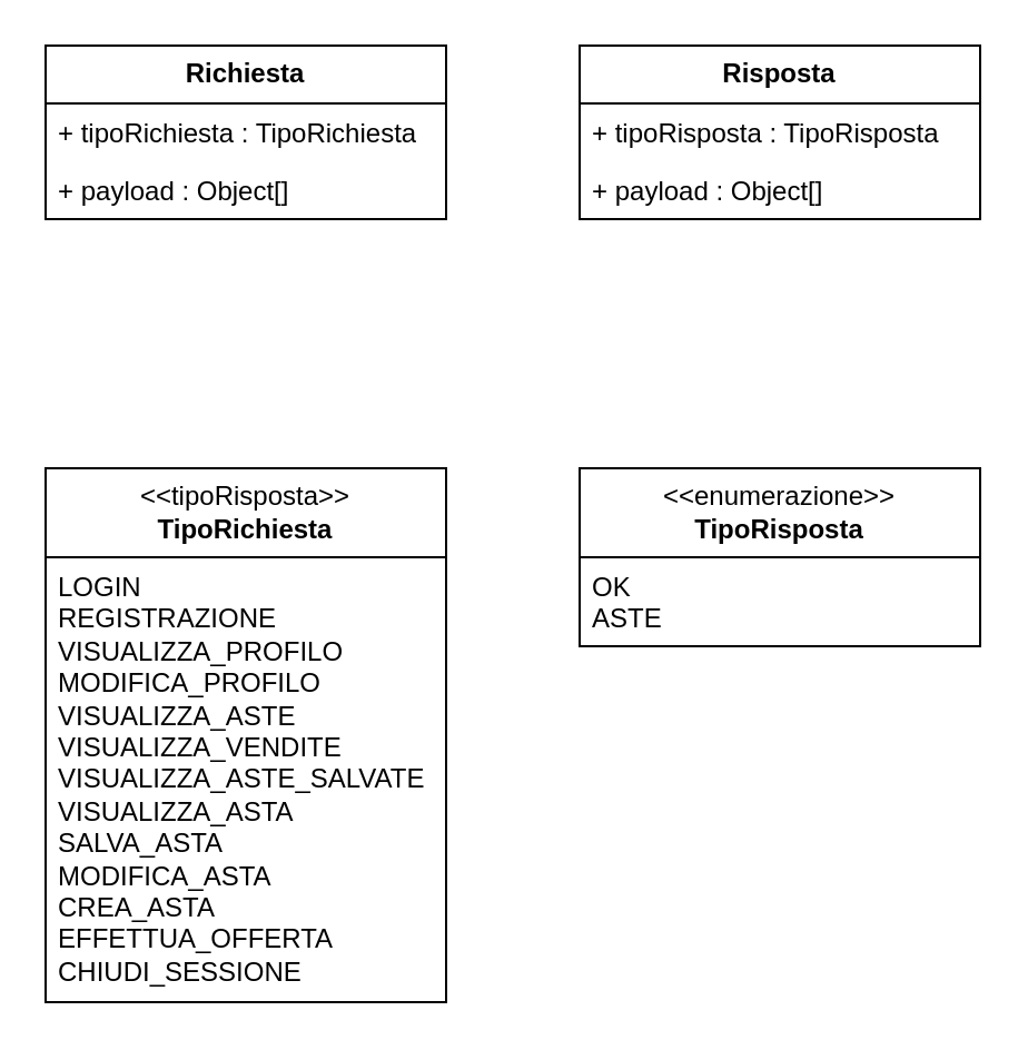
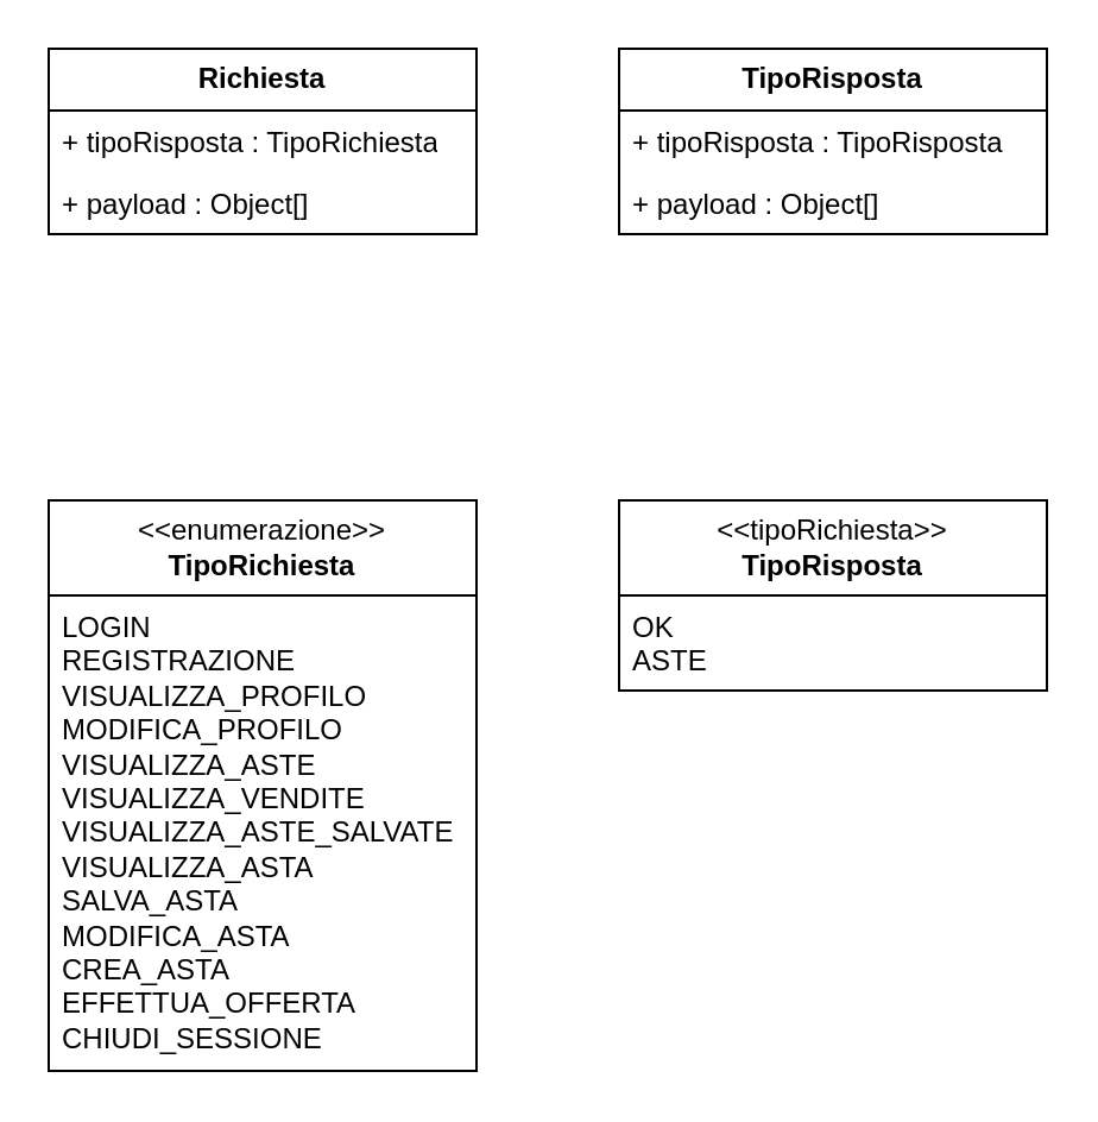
  <mxCell id="0" />
  <mxCell id="1" parent="0" />
- <mxCell id="2" value="&lt;div&gt;&amp;lt;&amp;lt;tipoRisposta&amp;gt;&amp;gt;&lt;/div&gt;&lt;b&gt;TipoRichiesta&lt;/b&gt;" style="swimlane;fontStyle=0;childLayout=stackLayout;horizontal=1;startSize=40;fillColor=none;horizontalStack=0;resizeParent=1;resizeParentMax=0;resizeLast=0;collapsible=1;marginBottom=0;whiteSpace=wrap;html=1;" parent="1" vertex="1"><mxGeometry x="20" y="210" width="180" height="240" as="geometry" /></mxCell>
+ <mxCell id="2" value="&lt;div&gt;&amp;lt;&amp;lt;enumerazione&amp;gt;&amp;gt;&lt;/div&gt;&lt;b&gt;TipoRichiesta&lt;/b&gt;" style="swimlane;fontStyle=0;childLayout=stackLayout;horizontal=1;startSize=40;fillColor=none;horizontalStack=0;resizeParent=1;resizeParentMax=0;resizeLast=0;collapsible=1;marginBottom=0;whiteSpace=wrap;html=1;" parent="1" vertex="1"><mxGeometry x="20" y="210" width="180" height="240" as="geometry" /></mxCell>
  <mxCell id="3" value="LOGIN&lt;div&gt;REGISTRAZIONE&lt;/div&gt;&lt;div&gt;VISUALIZZA_PROFILO&lt;/div&gt;&lt;div&gt;MODIFICA_PROFILO&lt;/div&gt;&lt;div&gt;VISUALIZZA_ASTE&lt;/div&gt;&lt;div&gt;VISUALIZZA_VENDITE&lt;/div&gt;&lt;div&gt;VISUALIZZA_ASTE_SALVATE&lt;/div&gt;&lt;div&gt;VISUALIZZA_ASTA&lt;/div&gt;&lt;div&gt;SALVA_ASTA&lt;/div&gt;&lt;div&gt;MODIFICA_ASTA&lt;/div&gt;&lt;div&gt;CREA_ASTA&lt;/div&gt;&lt;div&gt;EFFETTUA_OFFERTA&lt;/div&gt;&lt;div&gt;CHIUDI_SESSIONE&lt;/div&gt;" style="text;strokeColor=none;fillColor=none;align=left;verticalAlign=top;spacingLeft=4;spacingRight=4;overflow=hidden;rotatable=0;points=[[0,0.5],[1,0.5]];portConstraint=eastwest;whiteSpace=wrap;html=1;" parent="2" vertex="1"><mxGeometry y="40" width="180" height="200" as="geometry" /></mxCell>
  <mxCell id="4" value="&lt;b&gt;Richiesta&lt;/b&gt;" style="swimlane;fontStyle=0;childLayout=stackLayout;horizontal=1;startSize=26;fillColor=none;horizontalStack=0;resizeParent=1;resizeParentMax=0;resizeLast=0;collapsible=1;marginBottom=0;whiteSpace=wrap;html=1;" parent="1" vertex="1"><mxGeometry x="20" y="20" width="180" height="78" as="geometry" /></mxCell>
- <mxCell id="5" value="+ tipoRichiesta : TipoRichiesta" style="text;strokeColor=none;fillColor=none;align=left;verticalAlign=top;spacingLeft=4;spacingRight=4;overflow=hidden;rotatable=0;points=[[0,0.5],[1,0.5]];portConstraint=eastwest;whiteSpace=wrap;html=1;" parent="4" vertex="1"><mxGeometry y="26" width="180" height="26" as="geometry" /></mxCell>
+ <mxCell id="5" value="+ tipoRisposta : TipoRichiesta" style="text;strokeColor=none;fillColor=none;align=left;verticalAlign=top;spacingLeft=4;spacingRight=4;overflow=hidden;rotatable=0;points=[[0,0.5],[1,0.5]];portConstraint=eastwest;whiteSpace=wrap;html=1;" parent="4" vertex="1"><mxGeometry y="26" width="180" height="26" as="geometry" /></mxCell>
  <mxCell id="6" value="+ payload : Object[]" style="text;strokeColor=none;fillColor=none;align=left;verticalAlign=top;spacingLeft=4;spacingRight=4;overflow=hidden;rotatable=0;points=[[0,0.5],[1,0.5]];portConstraint=eastwest;whiteSpace=wrap;html=1;" parent="4" vertex="1"><mxGeometry y="52" width="180" height="26" as="geometry" /></mxCell>
- <mxCell id="7" value="&lt;b&gt;Risposta&lt;/b&gt;" style="swimlane;fontStyle=0;childLayout=stackLayout;horizontal=1;startSize=26;fillColor=none;horizontalStack=0;resizeParent=1;resizeParentMax=0;resizeLast=0;collapsible=1;marginBottom=0;whiteSpace=wrap;html=1;" parent="1" vertex="1"><mxGeometry x="260" y="20" width="180" height="78" as="geometry" /></mxCell>
+ <mxCell id="7" value="&lt;b&gt;TipoRisposta&lt;/b&gt;" style="swimlane;fontStyle=0;childLayout=stackLayout;horizontal=1;startSize=26;fillColor=none;horizontalStack=0;resizeParent=1;resizeParentMax=0;resizeLast=0;collapsible=1;marginBottom=0;whiteSpace=wrap;html=1;" parent="1" vertex="1"><mxGeometry x="260" y="20" width="180" height="78" as="geometry" /></mxCell>
  <mxCell id="8" value="+ tipoRisposta : TipoRisposta" style="text;strokeColor=none;fillColor=none;align=left;verticalAlign=top;spacingLeft=4;spacingRight=4;overflow=hidden;rotatable=0;points=[[0,0.5],[1,0.5]];portConstraint=eastwest;whiteSpace=wrap;html=1;" parent="7" vertex="1"><mxGeometry y="26" width="180" height="26" as="geometry" /></mxCell>
  <mxCell id="9" value="+ payload : Object[]" style="text;strokeColor=none;fillColor=none;align=left;verticalAlign=top;spacingLeft=4;spacingRight=4;overflow=hidden;rotatable=0;points=[[0,0.5],[1,0.5]];portConstraint=eastwest;whiteSpace=wrap;html=1;" parent="7" vertex="1"><mxGeometry y="52" width="180" height="26" as="geometry" /></mxCell>
- <mxCell id="10" value="&lt;div&gt;&amp;lt;&amp;lt;enumerazione&amp;gt;&amp;gt;&lt;/div&gt;&lt;b&gt;TipoRisposta&lt;/b&gt;" style="swimlane;fontStyle=0;childLayout=stackLayout;horizontal=1;startSize=40;fillColor=none;horizontalStack=0;resizeParent=1;resizeParentMax=0;resizeLast=0;collapsible=1;marginBottom=0;whiteSpace=wrap;html=1;" parent="1" vertex="1"><mxGeometry x="260" y="210" width="180" height="80" as="geometry" /></mxCell>
+ <mxCell id="10" value="&lt;div&gt;&amp;lt;&amp;lt;tipoRichiesta&amp;gt;&amp;gt;&lt;/div&gt;&lt;b&gt;TipoRisposta&lt;/b&gt;" style="swimlane;fontStyle=0;childLayout=stackLayout;horizontal=1;startSize=40;fillColor=none;horizontalStack=0;resizeParent=1;resizeParentMax=0;resizeLast=0;collapsible=1;marginBottom=0;whiteSpace=wrap;html=1;" parent="1" vertex="1"><mxGeometry x="260" y="210" width="180" height="80" as="geometry" /></mxCell>
  <mxCell id="11" value="OK&lt;div&gt;ASTE&lt;/div&gt;" style="text;strokeColor=none;fillColor=none;align=left;verticalAlign=top;spacingLeft=4;spacingRight=4;overflow=hidden;rotatable=0;points=[[0,0.5],[1,0.5]];portConstraint=eastwest;whiteSpace=wrap;html=1;" parent="10" vertex="1"><mxGeometry y="40" width="180" height="40" as="geometry" /></mxCell>
